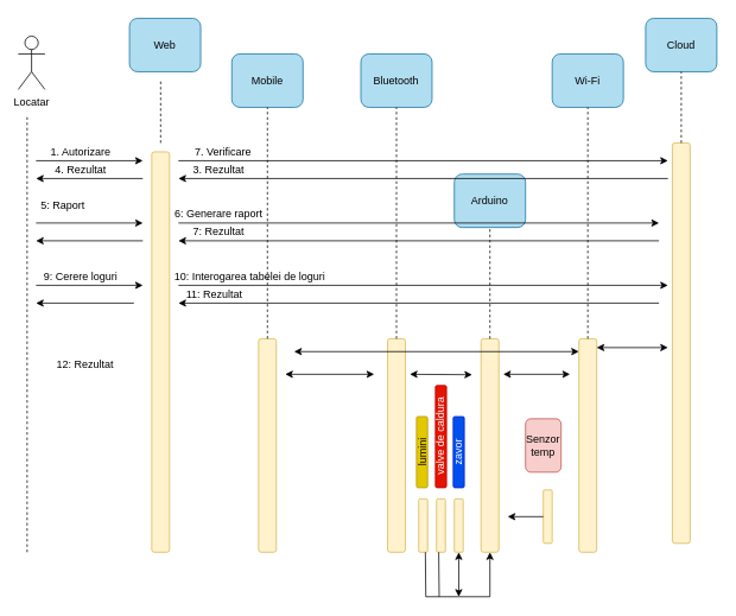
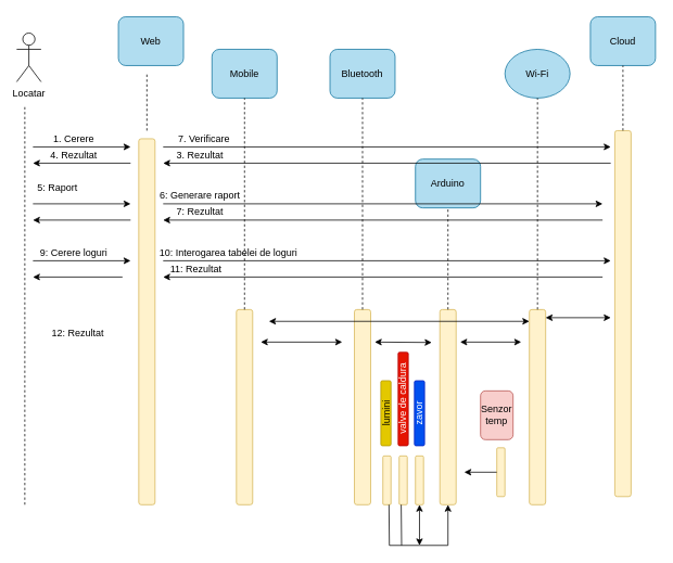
  <mxCell id="0" />
  <mxCell id="1" parent="0" />
  <mxCell id="2" value="Web" style="rounded=1;whiteSpace=wrap;html=1;fillColor=#b1ddf0;strokeColor=#10739e;" vertex="1" parent="1"><mxGeometry x="145" y="20" width="80" height="60" as="geometry" /></mxCell>
  <mxCell id="3" value="Mobile" style="rounded=1;whiteSpace=wrap;html=1;fillColor=#b1ddf0;strokeColor=#10739e;" vertex="1" parent="1"><mxGeometry x="260" y="60" width="80" height="60" as="geometry" /></mxCell>
  <mxCell id="4" value="Bluetooth" style="rounded=1;whiteSpace=wrap;html=1;fillColor=#b1ddf0;strokeColor=#10739e;" vertex="1" parent="1"><mxGeometry x="405" y="60" width="80" height="60" as="geometry" /></mxCell>
  <mxCell id="5" value="Arduino" style="rounded=1;whiteSpace=wrap;html=1;fillColor=#b1ddf0;strokeColor=#10739e;" vertex="1" parent="1"><mxGeometry x="510" y="195" width="80" height="60" as="geometry" /></mxCell>
- <mxCell id="6" value="Wi-Fi" style="rounded=1;whiteSpace=wrap;html=1;fillColor=#b1ddf0;strokeColor=#10739e;" vertex="1" parent="1"><mxGeometry x="620" y="60" width="80" height="60" as="geometry" /></mxCell>
+ <mxCell id="6" value="Wi-Fi" style="ellipse;whiteSpace=wrap;html=1;fillColor=#b1ddf0;strokeColor=#10739e;" vertex="1" parent="1"><mxGeometry x="620" y="60" width="80" height="60" as="geometry" /></mxCell>
  <mxCell id="7" value="Cloud" style="rounded=1;whiteSpace=wrap;html=1;fillColor=#b1ddf0;strokeColor=#10739e;" vertex="1" parent="1"><mxGeometry x="725" y="20" width="80" height="60" as="geometry" /></mxCell>
  <mxCell id="8" value="" style="group" vertex="1" connectable="0" parent="1"><mxGeometry x="20" y="40" width="100" height="60" as="geometry" /></mxCell>
  <mxCell id="9" value="Locatar" style="shape=umlActor;verticalLabelPosition=bottom;verticalAlign=top;html=1;outlineConnect=0;" vertex="1" parent="8"><mxGeometry width="30" height="60" as="geometry" /></mxCell>
  <mxCell id="10" value="" style="rounded=1;whiteSpace=wrap;html=1;fillColor=#fff2cc;strokeColor=#d6b656;" vertex="1" parent="1"><mxGeometry x="170" y="170" width="20" height="450" as="geometry" /></mxCell>
  <mxCell id="11" value="" style="rounded=1;whiteSpace=wrap;html=1;fillColor=#fff2cc;strokeColor=#d6b656;" vertex="1" parent="1"><mxGeometry x="755" y="160" width="20" height="450" as="geometry" /></mxCell>
  <mxCell id="12" value="" style="endArrow=none;dashed=1;html=1;rounded=0;" edge="1" parent="1"><mxGeometry width="50" height="50" relative="1" as="geometry"><mxPoint x="180" y="160" as="sourcePoint" /><mxPoint x="180" y="90" as="targetPoint" /></mxGeometry></mxCell>
  <mxCell id="13" value="" style="rounded=1;whiteSpace=wrap;html=1;fillColor=#fff2cc;strokeColor=#d6b656;" vertex="1" parent="1"><mxGeometry x="290" y="380" width="20" height="240" as="geometry" /></mxCell>
  <mxCell id="14" value="" style="endArrow=none;dashed=1;html=1;rounded=0;entryX=0.5;entryY=1;entryDx=0;entryDy=0;exitX=0.5;exitY=0;exitDx=0;exitDy=0;" edge="1" parent="1" source="13" target="3"><mxGeometry width="50" height="50" relative="1" as="geometry"><mxPoint x="470" y="290" as="sourcePoint" /><mxPoint x="520" y="240" as="targetPoint" /></mxGeometry></mxCell>
  <mxCell id="15" value="" style="endArrow=none;dashed=1;html=1;rounded=0;entryX=0.5;entryY=1;entryDx=0;entryDy=0;exitX=0.5;exitY=0;exitDx=0;exitDy=0;" edge="1" parent="1" source="11" target="7"><mxGeometry width="50" height="50" relative="1" as="geometry"><mxPoint x="470" y="290" as="sourcePoint" /><mxPoint x="520" y="240" as="targetPoint" /></mxGeometry></mxCell>
  <mxCell id="16" value="" style="rounded=1;whiteSpace=wrap;html=1;fillColor=#fff2cc;strokeColor=#d6b656;" vertex="1" parent="1"><mxGeometry x="435" y="380" width="20" height="240" as="geometry" /></mxCell>
  <mxCell id="17" value="" style="rounded=1;whiteSpace=wrap;html=1;fillColor=#fff2cc;strokeColor=#d6b656;" vertex="1" parent="1"><mxGeometry x="540" y="380" width="20" height="240" as="geometry" /></mxCell>
  <mxCell id="18" value="" style="rounded=1;whiteSpace=wrap;html=1;fillColor=#fff2cc;strokeColor=#d6b656;" vertex="1" parent="1"><mxGeometry x="650" y="380" width="20" height="240" as="geometry" /></mxCell>
  <mxCell id="19" value="" style="rounded=1;whiteSpace=wrap;html=1;fillColor=#fff2cc;strokeColor=#d6b656;" vertex="1" parent="1"><mxGeometry x="610" y="550" width="10" height="60" as="geometry" /></mxCell>
- <mxCell id="20" value="Senzor temp" style="rounded=1;whiteSpace=wrap;html=1;fillColor=#f8cecc;strokeColor=#b85450;" vertex="1" parent="1"><mxGeometry x="590" y="470" width="40" height="60" as="geometry" /></mxCell>
+ <mxCell id="20" value="Senzor temp" style="rounded=1;whiteSpace=wrap;html=1;fillColor=#f8cecc;strokeColor=#b85450;" vertex="1" parent="1"><mxGeometry x="590" y="480" width="40" height="60" as="geometry" /></mxCell>
  <mxCell id="21" value="" style="endArrow=classic;html=1;rounded=0;exitX=0;exitY=0.5;exitDx=0;exitDy=0;" edge="1" parent="1" source="19"><mxGeometry width="50" height="50" relative="1" as="geometry"><mxPoint x="470" y="490" as="sourcePoint" /><mxPoint x="570" y="580" as="targetPoint" /></mxGeometry></mxCell>
  <mxCell id="22" value="" style="endArrow=none;dashed=1;html=1;rounded=0;entryX=0.5;entryY=1;entryDx=0;entryDy=0;" edge="1" parent="1" source="18" target="6"><mxGeometry width="50" height="50" relative="1" as="geometry"><mxPoint x="470" y="490" as="sourcePoint" /><mxPoint x="520" y="440" as="targetPoint" /></mxGeometry></mxCell>
  <mxCell id="23" value="" style="endArrow=none;dashed=1;html=1;rounded=0;entryX=0.5;entryY=1;entryDx=0;entryDy=0;" edge="1" parent="1" source="17" target="5"><mxGeometry width="50" height="50" relative="1" as="geometry"><mxPoint x="470" y="490" as="sourcePoint" /><mxPoint x="520" y="440" as="targetPoint" /></mxGeometry></mxCell>
  <mxCell id="24" value="" style="endArrow=none;dashed=1;html=1;rounded=0;entryX=0.5;entryY=1;entryDx=0;entryDy=0;exitX=0.5;exitY=0;exitDx=0;exitDy=0;" edge="1" parent="1" source="16" target="4"><mxGeometry width="50" height="50" relative="1" as="geometry"><mxPoint x="460" y="340" as="sourcePoint" /><mxPoint x="520" y="440" as="targetPoint" /></mxGeometry></mxCell>
  <mxCell id="25" value="" style="endArrow=classic;startArrow=classic;html=1;rounded=0;" edge="1" parent="1"><mxGeometry width="50" height="50" relative="1" as="geometry"><mxPoint x="650" y="394.5" as="sourcePoint" /><mxPoint x="330" y="394.5" as="targetPoint" /></mxGeometry></mxCell>
  <mxCell id="26" value="" style="endArrow=classic;startArrow=classic;html=1;rounded=0;" edge="1" parent="1"><mxGeometry width="50" height="50" relative="1" as="geometry"><mxPoint x="320" y="420" as="sourcePoint" /><mxPoint x="420" y="420" as="targetPoint" /></mxGeometry></mxCell>
  <mxCell id="27" value="" style="endArrow=classic;startArrow=classic;html=1;rounded=0;" edge="1" parent="1"><mxGeometry width="50" height="50" relative="1" as="geometry"><mxPoint x="460" y="420" as="sourcePoint" /><mxPoint x="530" y="420.5" as="targetPoint" /></mxGeometry></mxCell>
  <mxCell id="28" value="" style="endArrow=classic;startArrow=classic;html=1;rounded=0;" edge="1" parent="1"><mxGeometry width="50" height="50" relative="1" as="geometry"><mxPoint x="565" y="420" as="sourcePoint" /><mxPoint x="640" y="420" as="targetPoint" /></mxGeometry></mxCell>
  <mxCell id="29" value="" style="rounded=1;whiteSpace=wrap;html=1;fillColor=#fff2cc;strokeColor=#d6b656;" vertex="1" parent="1"><mxGeometry x="470" y="560" width="10" height="60" as="geometry" /></mxCell>
  <mxCell id="30" value="" style="rounded=1;whiteSpace=wrap;html=1;fillColor=#fff2cc;strokeColor=#d6b656;" vertex="1" parent="1"><mxGeometry x="490" y="560" width="10" height="60" as="geometry" /></mxCell>
  <mxCell id="31" value="" style="rounded=1;whiteSpace=wrap;html=1;fillColor=#fff2cc;strokeColor=#d6b656;" vertex="1" parent="1"><mxGeometry x="510" y="560" width="10" height="60" as="geometry" /></mxCell>
  <mxCell id="32" value="" style="endArrow=classic;html=1;rounded=0;exitX=0.75;exitY=1;exitDx=0;exitDy=0;" edge="1" parent="1" source="29"><mxGeometry width="50" height="50" relative="1" as="geometry"><mxPoint x="480" y="630" as="sourcePoint" /><mxPoint x="550" y="620" as="targetPoint" /><Array as="points"><mxPoint x="478" y="670" /><mxPoint x="550" y="670" /></Array></mxGeometry></mxCell>
  <mxCell id="33" value="" style="endArrow=none;html=1;rounded=0;entryX=0.25;entryY=1;entryDx=0;entryDy=0;" edge="1" parent="1" target="30"><mxGeometry width="50" height="50" relative="1" as="geometry"><mxPoint x="493" y="670" as="sourcePoint" /><mxPoint x="520" y="340" as="targetPoint" /><Array as="points" /></mxGeometry></mxCell>
  <mxCell id="34" value="lumini" style="rounded=1;whiteSpace=wrap;html=1;rotation=-90;fillColor=#e3c800;fontColor=#000000;strokeColor=#B09500;" vertex="1" parent="1"><mxGeometry x="433.75" y="501.25" width="80" height="12.5" as="geometry" /></mxCell>
  <mxCell id="35" value="valve de caldura" style="rounded=1;whiteSpace=wrap;html=1;rotation=-90;fillColor=#e51400;fontColor=#ffffff;strokeColor=#B20000;" vertex="1" parent="1"><mxGeometry x="437.5" y="483.75" width="115" height="12.5" as="geometry" /></mxCell>
  <mxCell id="36" value="zavor" style="rounded=1;whiteSpace=wrap;html=1;rotation=-90;fillColor=#0050ef;fontColor=#ffffff;strokeColor=#001DBC;" vertex="1" parent="1"><mxGeometry x="475" y="501.25" width="80" height="12.5" as="geometry" /></mxCell>
  <mxCell id="37" value="" style="endArrow=classic;startArrow=classic;html=1;rounded=0;" edge="1" parent="1"><mxGeometry width="50" height="50" relative="1" as="geometry"><mxPoint x="750" y="390" as="sourcePoint" /><mxPoint x="670" y="390" as="targetPoint" /><Array as="points" /></mxGeometry></mxCell>
  <mxCell id="38" value="" style="endArrow=classic;startArrow=classic;html=1;rounded=0;entryX=0.5;entryY=1;entryDx=0;entryDy=0;" edge="1" parent="1" target="31"><mxGeometry width="50" height="50" relative="1" as="geometry"><mxPoint x="515" y="670" as="sourcePoint" /><mxPoint x="520" y="330" as="targetPoint" /></mxGeometry></mxCell>
  <mxCell id="39" value="" style="endArrow=none;dashed=1;html=1;rounded=0;" edge="1" parent="1"><mxGeometry width="50" height="50" relative="1" as="geometry"><mxPoint x="30" y="620" as="sourcePoint" /><mxPoint x="30" y="130" as="targetPoint" /></mxGeometry></mxCell>
  <mxCell id="40" value="" style="endArrow=classic;html=1;rounded=0;" edge="1" parent="1"><mxGeometry width="50" height="50" relative="1" as="geometry"><mxPoint x="40" y="180" as="sourcePoint" /><mxPoint x="160" y="180" as="targetPoint" /></mxGeometry></mxCell>
- <mxCell id="41" value="1. Autorizare" style="text;html=1;align=center;verticalAlign=middle;resizable=0;points=[];autosize=1;strokeColor=none;fillColor=none;" vertex="1" parent="1"><mxGeometry x="50" y="160" width="80" height="20" as="geometry" /></mxCell>
+ <mxCell id="41" value="1. Cerere" style="text;html=1;align=center;verticalAlign=middle;resizable=0;points=[];autosize=1;strokeColor=none;fillColor=none;" vertex="1" parent="1"><mxGeometry x="50" y="160" width="80" height="20" as="geometry" /></mxCell>
  <mxCell id="42" value="" style="endArrow=classic;html=1;rounded=0;" edge="1" parent="1"><mxGeometry width="50" height="50" relative="1" as="geometry"><mxPoint x="200" y="180" as="sourcePoint" /><mxPoint x="750" y="180" as="targetPoint" /></mxGeometry></mxCell>
  <mxCell id="43" value="7. Verificare" style="text;html=1;align=center;verticalAlign=middle;resizable=0;points=[];autosize=1;strokeColor=none;fillColor=none;" vertex="1" parent="1"><mxGeometry x="210" y="160" width="80" height="20" as="geometry" /></mxCell>
  <mxCell id="44" value="" style="endArrow=classic;html=1;rounded=0;" edge="1" parent="1"><mxGeometry width="50" height="50" relative="1" as="geometry"><mxPoint x="750" y="200" as="sourcePoint" /><mxPoint x="200" y="200" as="targetPoint" /></mxGeometry></mxCell>
  <mxCell id="45" value="3. Rezultat" style="text;html=1;align=center;verticalAlign=middle;resizable=0;points=[];autosize=1;strokeColor=none;fillColor=none;" vertex="1" parent="1"><mxGeometry x="210" y="180" width="70" height="20" as="geometry" /></mxCell>
  <mxCell id="46" value="" style="endArrow=classic;html=1;rounded=0;" edge="1" parent="1"><mxGeometry width="50" height="50" relative="1" as="geometry"><mxPoint x="160" y="200" as="sourcePoint" /><mxPoint x="40" y="200" as="targetPoint" /></mxGeometry></mxCell>
  <mxCell id="47" value="4. Rezultat" style="text;html=1;align=center;verticalAlign=middle;resizable=0;points=[];autosize=1;strokeColor=none;fillColor=none;" vertex="1" parent="1"><mxGeometry x="55" y="180" width="70" height="20" as="geometry" /></mxCell>
  <mxCell id="48" value="" style="endArrow=classic;html=1;rounded=0;" edge="1" parent="1"><mxGeometry width="50" height="50" relative="1" as="geometry"><mxPoint x="40" y="250" as="sourcePoint" /><mxPoint x="160" y="250" as="targetPoint" /></mxGeometry></mxCell>
  <mxCell id="49" value="5: Raport" style="text;html=1;align=center;verticalAlign=middle;resizable=0;points=[];autosize=1;strokeColor=none;fillColor=none;" vertex="1" parent="1"><mxGeometry x="40" y="220" width="60" height="20" as="geometry" /></mxCell>
  <mxCell id="50" value="" style="endArrow=classic;html=1;rounded=0;" edge="1" parent="1"><mxGeometry width="50" height="50" relative="1" as="geometry"><mxPoint x="200" y="250" as="sourcePoint" /><mxPoint x="740" y="250" as="targetPoint" /></mxGeometry></mxCell>
  <mxCell id="51" value="6: Generare raport" style="text;html=1;align=center;verticalAlign=middle;resizable=0;points=[];autosize=1;strokeColor=none;fillColor=none;" vertex="1" parent="1"><mxGeometry x="190" y="230" width="110" height="20" as="geometry" /></mxCell>
  <mxCell id="52" value="" style="endArrow=classic;html=1;rounded=0;" edge="1" parent="1"><mxGeometry width="50" height="50" relative="1" as="geometry"><mxPoint x="740" y="270" as="sourcePoint" /><mxPoint x="200" y="270" as="targetPoint" /></mxGeometry></mxCell>
  <mxCell id="53" value="7: Rezultat" style="text;html=1;align=center;verticalAlign=middle;resizable=0;points=[];autosize=1;strokeColor=none;fillColor=none;" vertex="1" parent="1"><mxGeometry x="210" y="250" width="70" height="20" as="geometry" /></mxCell>
  <mxCell id="54" value="" style="endArrow=classic;html=1;rounded=0;" edge="1" parent="1"><mxGeometry width="50" height="50" relative="1" as="geometry"><mxPoint x="160" y="270" as="sourcePoint" /><mxPoint x="40" y="270" as="targetPoint" /></mxGeometry></mxCell>
  <mxCell id="55" value="" style="endArrow=classic;html=1;rounded=0;" edge="1" parent="1"><mxGeometry width="50" height="50" relative="1" as="geometry"><mxPoint x="40" y="320" as="sourcePoint" /><mxPoint x="160" y="320" as="targetPoint" /></mxGeometry></mxCell>
  <mxCell id="56" value="9: Cerere loguri" style="text;html=1;align=center;verticalAlign=middle;resizable=0;points=[];autosize=1;strokeColor=none;fillColor=none;" vertex="1" parent="1"><mxGeometry x="40" y="300" width="100" height="20" as="geometry" /></mxCell>
  <mxCell id="57" value="" style="endArrow=classic;html=1;rounded=0;" edge="1" parent="1"><mxGeometry width="50" height="50" relative="1" as="geometry"><mxPoint x="200" y="320" as="sourcePoint" /><mxPoint x="750" y="320" as="targetPoint" /></mxGeometry></mxCell>
  <mxCell id="58" value="10: Interogarea tabelei de loguri" style="text;html=1;align=center;verticalAlign=middle;resizable=0;points=[];autosize=1;strokeColor=none;fillColor=none;" vertex="1" parent="1"><mxGeometry x="190" y="300" width="180" height="20" as="geometry" /></mxCell>
  <mxCell id="59" value="" style="endArrow=classic;html=1;rounded=0;" edge="1" parent="1"><mxGeometry width="50" height="50" relative="1" as="geometry"><mxPoint x="740" y="340" as="sourcePoint" /><mxPoint x="200" y="340" as="targetPoint" /></mxGeometry></mxCell>
  <mxCell id="60" value="11: Rezultat" style="text;html=1;align=center;verticalAlign=middle;resizable=0;points=[];autosize=1;strokeColor=none;fillColor=none;" vertex="1" parent="1"><mxGeometry x="200" y="320" width="80" height="20" as="geometry" /></mxCell>
  <mxCell id="61" value="" style="endArrow=classic;html=1;rounded=0;" edge="1" parent="1"><mxGeometry width="50" height="50" relative="1" as="geometry"><mxPoint x="150" y="340" as="sourcePoint" /><mxPoint x="40" y="340" as="targetPoint" /></mxGeometry></mxCell>
  <mxCell id="62" value="12: Rezultat" style="text;html=1;align=center;verticalAlign=middle;resizable=0;points=[];autosize=1;strokeColor=none;fillColor=none;" vertex="1" parent="1"><mxGeometry x="55" y="400" width="80" height="20" as="geometry" /></mxCell>
